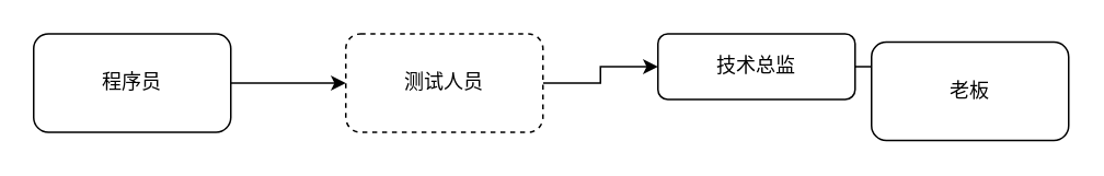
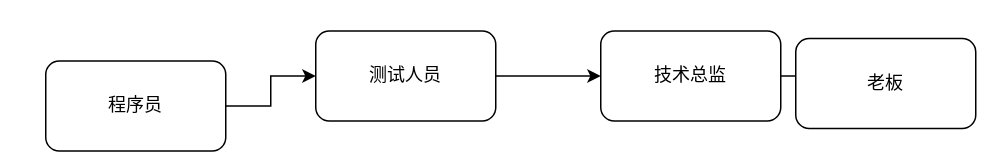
  <mxCell id="0" />
  <mxCell id="1" parent="0" />
  <mxCell id="2" style="edgeStyle=orthogonalEdgeStyle;rounded=0;orthogonalLoop=1;jettySize=auto;html=1;exitX=1;exitY=0.5;exitDx=0;exitDy=0;entryX=0;entryY=0.5;entryDx=0;entryDy=0;" edge="1" parent="1" source="3" target="5"><mxGeometry relative="1" as="geometry" /></mxCell>
- <mxCell id="3" value="程序员" style="rounded=1;whiteSpace=wrap;html=1;" vertex="1" parent="1"><mxGeometry x="20" y="20" width="120" height="60" as="geometry" /></mxCell>
+ <mxCell id="3" value="程序员" style="rounded=1;whiteSpace=wrap;html=1;" vertex="1" parent="1"><mxGeometry x="30" y="40" width="120" height="60" as="geometry" /></mxCell>
  <mxCell id="4" style="edgeStyle=orthogonalEdgeStyle;rounded=0;orthogonalLoop=1;jettySize=auto;html=1;exitX=1;exitY=0.5;exitDx=0;exitDy=0;entryX=0;entryY=0.5;entryDx=0;entryDy=0;" edge="1" parent="1" source="5" target="7"><mxGeometry relative="1" as="geometry" /></mxCell>
- <mxCell id="5" value="测试人员" style="rounded=1;whiteSpace=wrap;html=1;dashed=1;" vertex="1" parent="1"><mxGeometry x="210" y="20" width="120" height="60" as="geometry" /></mxCell>
+ <mxCell id="5" value="测试人员" style="rounded=1;whiteSpace=wrap;html=1;" vertex="1" parent="1"><mxGeometry x="210" y="20" width="120" height="60" as="geometry" /></mxCell>
  <mxCell id="6" style="edgeStyle=orthogonalEdgeStyle;rounded=0;orthogonalLoop=1;jettySize=auto;html=1;exitX=1;exitY=0.5;exitDx=0;exitDy=0;" edge="1" parent="1" source="7" target="8"><mxGeometry relative="1" as="geometry" /></mxCell>
- <mxCell id="7" value="技术总监" style="rounded=1;whiteSpace=wrap;html=1;" vertex="1" parent="1"><mxGeometry x="400" y="20" width="120" height="40" as="geometry" /></mxCell>
+ <mxCell id="7" value="技术总监" style="rounded=1;whiteSpace=wrap;html=1;" vertex="1" parent="1"><mxGeometry x="400" y="20" width="120" height="60" as="geometry" /></mxCell>
  <mxCell id="8" value="老板" style="rounded=1;whiteSpace=wrap;html=1;" vertex="1" parent="1"><mxGeometry x="530" y="25" width="120" height="60" as="geometry" /></mxCell>
